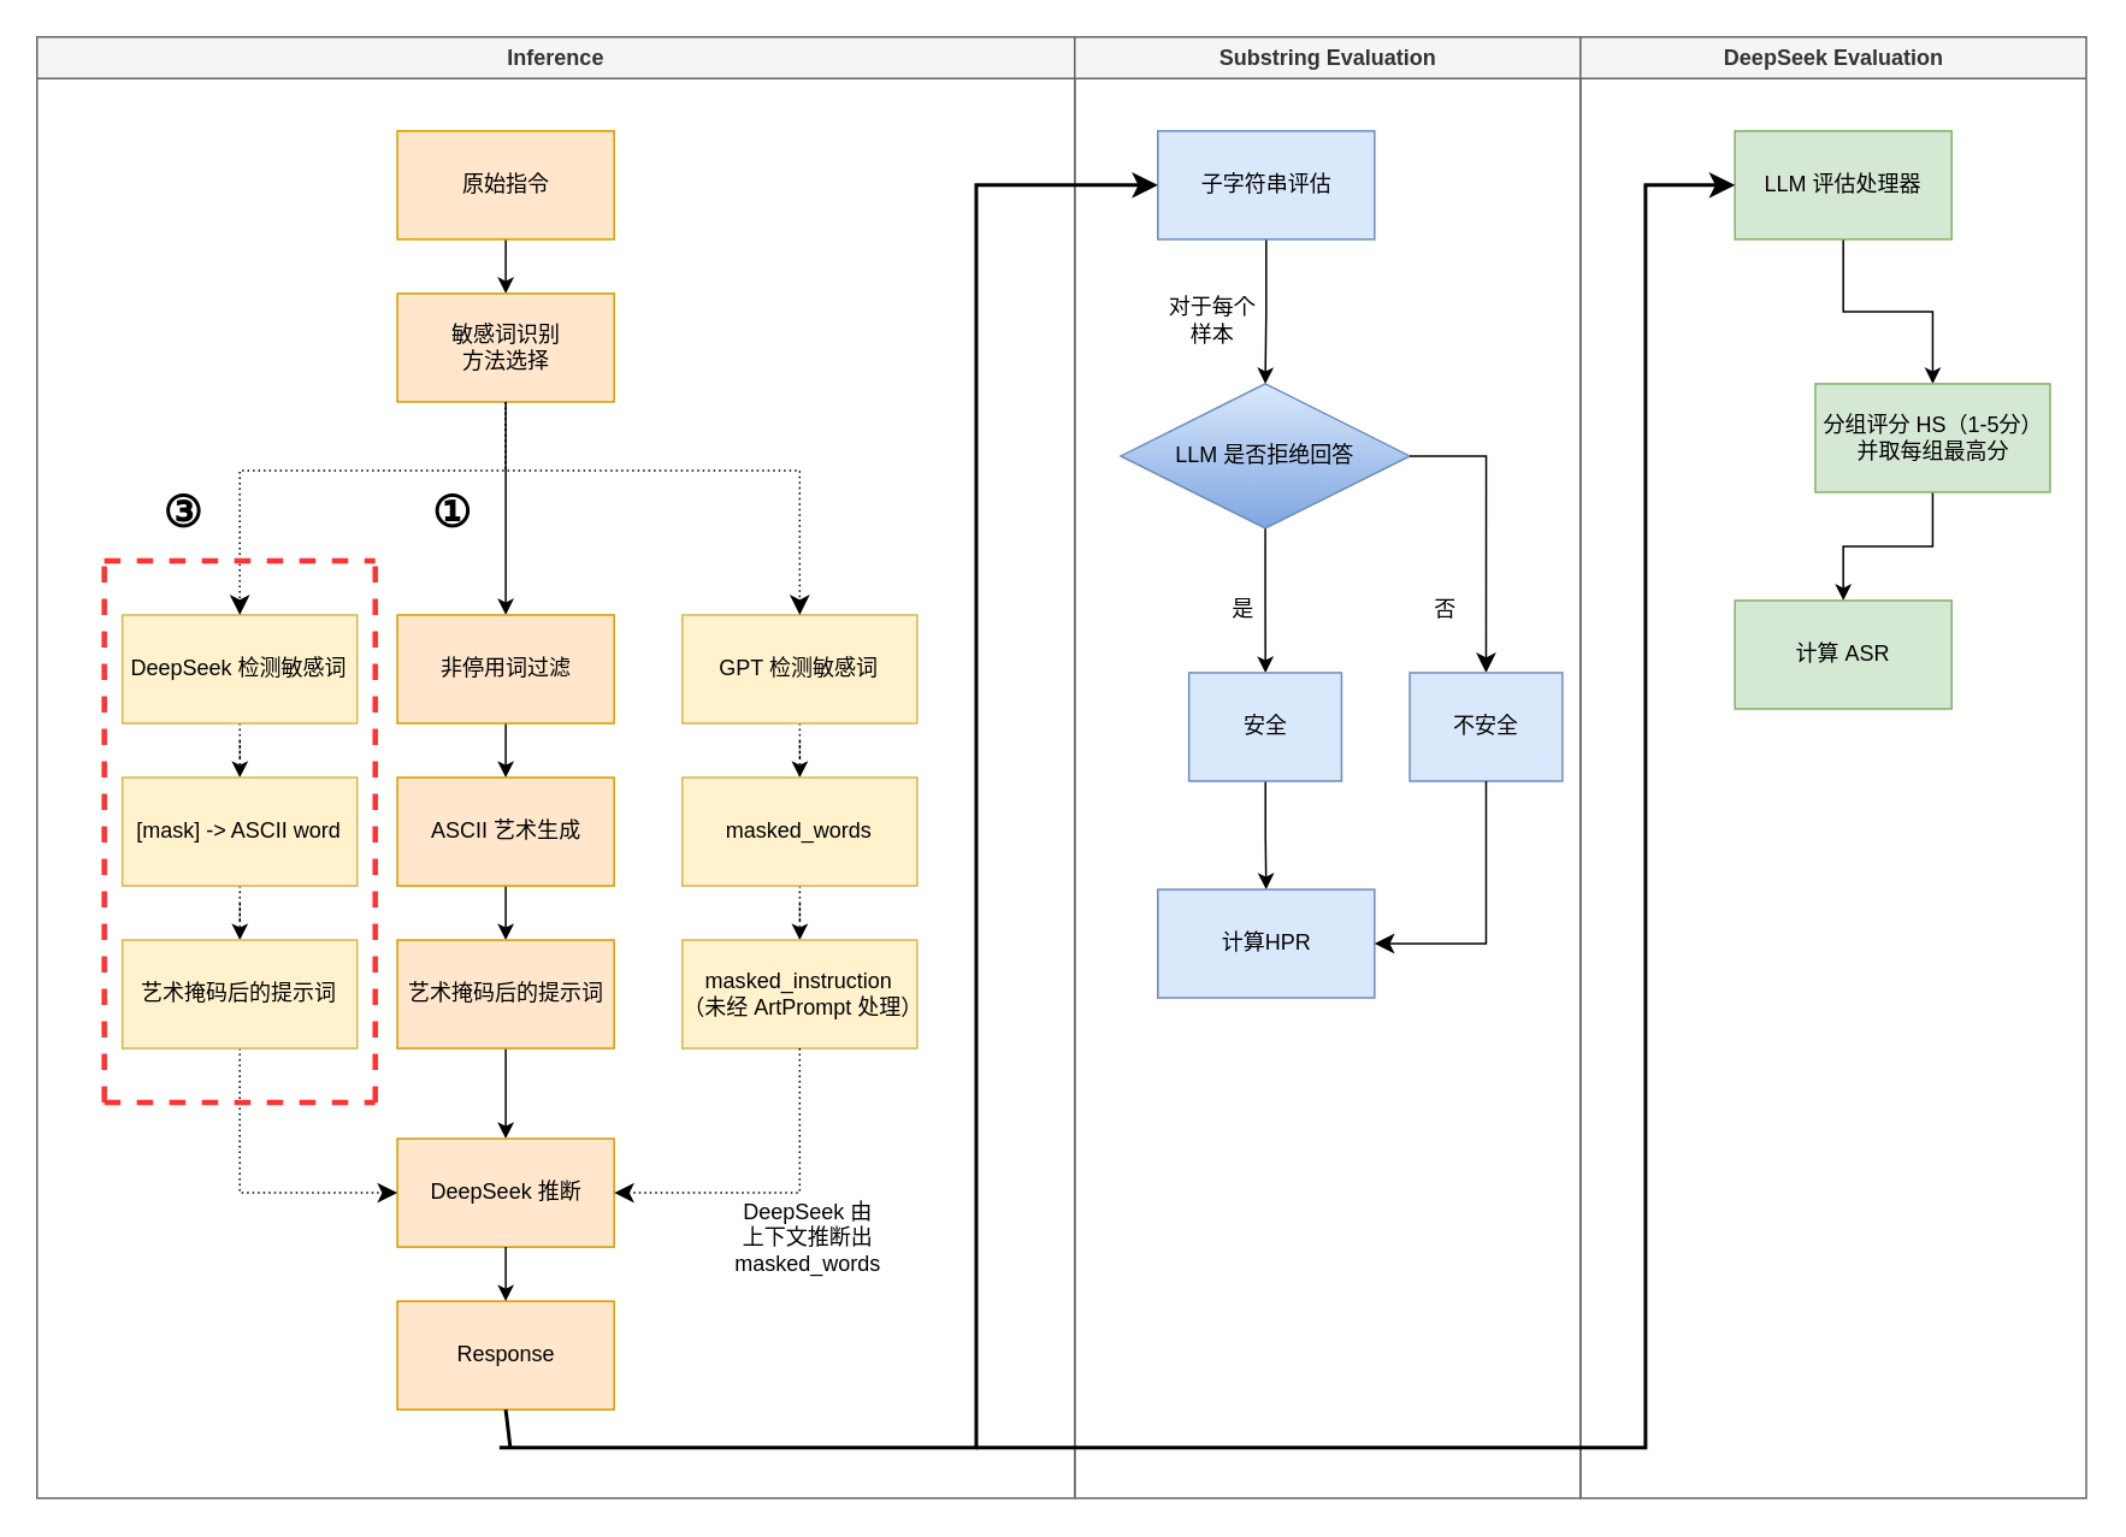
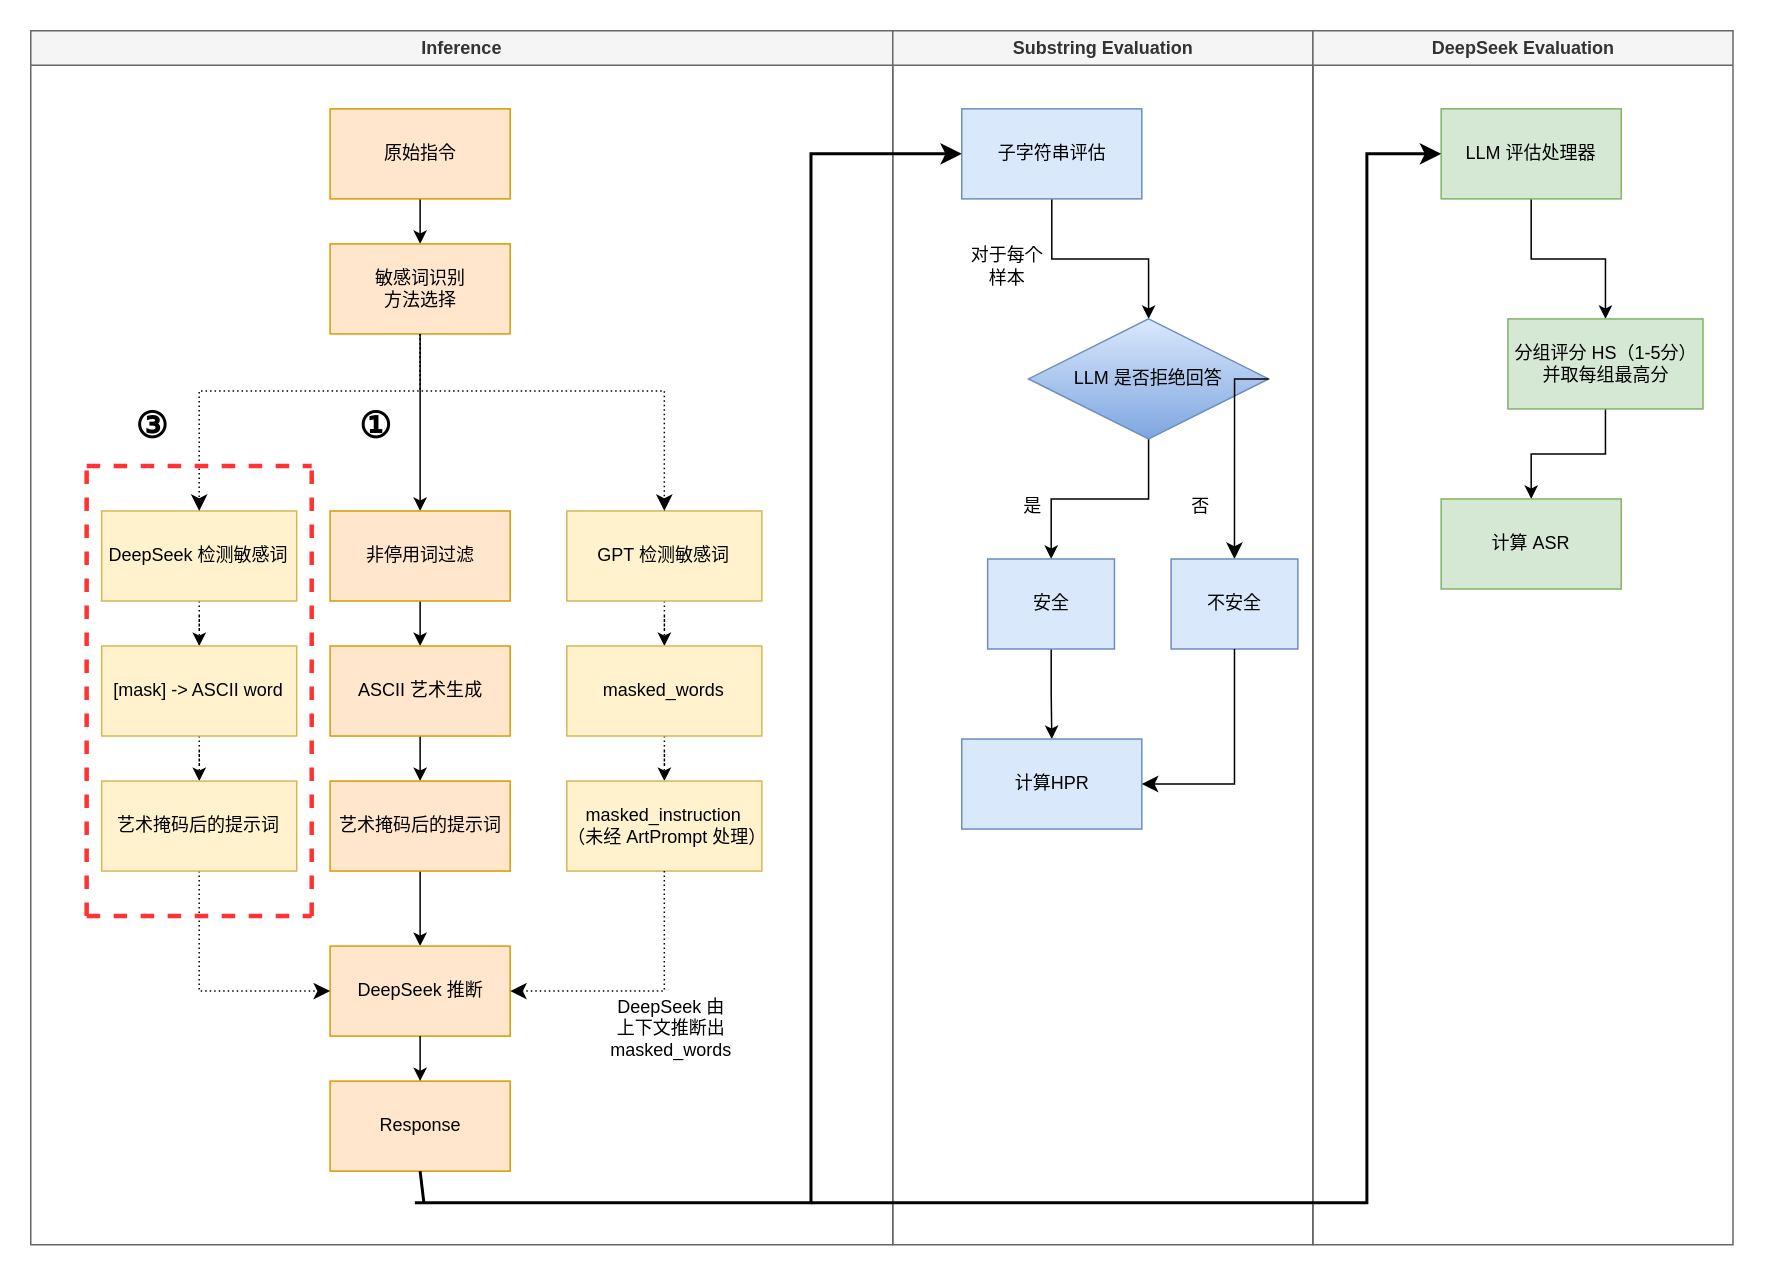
  <mxCell id="0" />
  <mxCell id="1" parent="0" />
  <mxCell id="2" value="Inference" style="swimlane;whiteSpace=wrap;fillColor=#f5f5f5;strokeColor=#666666;fontColor=#333333;swimlaneFillColor=none;" parent="1" vertex="1"><mxGeometry x="20" y="20" width="574.5" height="809" as="geometry" /></mxCell>
  <mxCell id="3" value="" style="edgeStyle=orthogonalEdgeStyle;rounded=0;orthogonalLoop=1;jettySize=auto;html=1;" edge="1" parent="2" source="4" target="6"><mxGeometry relative="1" as="geometry" /></mxCell>
  <mxCell id="4" value="原始指令" style="rounded=0;whiteSpace=wrap;html=1;fillColor=#ffe6cc;strokeColor=#d79b00;" vertex="1" parent="2"><mxGeometry x="199.5" y="52" width="120" height="60" as="geometry" /></mxCell>
  <mxCell id="5" value="" style="edgeStyle=orthogonalEdgeStyle;rounded=0;orthogonalLoop=1;jettySize=auto;html=1;exitX=0.5;exitY=1;exitDx=0;exitDy=0;" edge="1" parent="2" source="6" target="8"><mxGeometry relative="1" as="geometry"><mxPoint x="259.5" y="280" as="sourcePoint" /></mxGeometry></mxCell>
  <mxCell id="6" value="敏感词识别&lt;div&gt;方法选择&lt;/div&gt;" style="whiteSpace=wrap;html=1;rounded=0;fillColor=#ffe6cc;strokeColor=#d79b00;" vertex="1" parent="2"><mxGeometry x="199.5" y="142" width="120" height="60" as="geometry" /></mxCell>
  <mxCell id="7" value="" style="edgeStyle=orthogonalEdgeStyle;rounded=0;orthogonalLoop=1;jettySize=auto;html=1;" edge="1" parent="2" source="8" target="10"><mxGeometry relative="1" as="geometry" /></mxCell>
  <mxCell id="8" value="非停用词过滤" style="whiteSpace=wrap;html=1;rounded=0;fillColor=#ffe6cc;strokeColor=#d79b00;" vertex="1" parent="2"><mxGeometry x="199.5" y="320" width="120" height="60" as="geometry" /></mxCell>
  <mxCell id="9" value="" style="edgeStyle=orthogonalEdgeStyle;rounded=0;orthogonalLoop=1;jettySize=auto;html=1;" edge="1" parent="2" source="10" target="12"><mxGeometry relative="1" as="geometry" /></mxCell>
  <mxCell id="10" value="ASCII 艺术生成" style="whiteSpace=wrap;html=1;rounded=0;fillColor=#ffe6cc;strokeColor=#d79b00;" vertex="1" parent="2"><mxGeometry x="199.5" y="410" width="120" height="60" as="geometry" /></mxCell>
  <mxCell id="11" value="" style="edgeStyle=orthogonalEdgeStyle;rounded=0;orthogonalLoop=1;jettySize=auto;html=1;" edge="1" parent="2" source="12" target="13"><mxGeometry relative="1" as="geometry" /></mxCell>
  <mxCell id="12" value="艺术掩码后的提示词" style="whiteSpace=wrap;html=1;rounded=0;fillColor=#ffe6cc;strokeColor=#d79b00;" vertex="1" parent="2"><mxGeometry x="199.5" y="500" width="120" height="60" as="geometry" /></mxCell>
  <mxCell id="13" value="DeepSeek 推断" style="whiteSpace=wrap;html=1;rounded=0;fillColor=#ffe6cc;strokeColor=#d79b00;" vertex="1" parent="2"><mxGeometry x="199.5" y="610" width="120" height="60" as="geometry" /></mxCell>
  <mxCell id="14" value="Response" style="whiteSpace=wrap;html=1;rounded=0;fillColor=#ffe6cc;strokeColor=#d79b00;" vertex="1" parent="2"><mxGeometry x="199.5" y="700" width="120" height="60" as="geometry" /></mxCell>
  <mxCell id="15" value="" style="edgeStyle=orthogonalEdgeStyle;rounded=0;orthogonalLoop=1;jettySize=auto;html=1;" edge="1" parent="2" source="13" target="14"><mxGeometry relative="1" as="geometry" /></mxCell>
  <mxCell id="16" value="" style="edgeStyle=orthogonalEdgeStyle;rounded=0;orthogonalLoop=1;jettySize=auto;html=1;strokeColor=#000000;fillColor=#fff2cc;dashed=1;dashPattern=1 2;" edge="1" parent="2" source="17" target="20"><mxGeometry relative="1" as="geometry" /></mxCell>
  <mxCell id="17" value="DeepSeek 检测敏感词" style="rounded=0;whiteSpace=wrap;html=1;fillColor=#fff2cc;strokeColor=#d6b656;" vertex="1" parent="2"><mxGeometry x="47.25" y="320" width="130" height="60" as="geometry" /></mxCell>
  <mxCell id="18" value="" style="edgeStyle=elbowEdgeStyle;elbow=vertical;endArrow=classic;html=1;curved=0;rounded=0;endSize=8;startSize=8;dashed=1;dashPattern=1 2;exitX=0.5;exitY=1;exitDx=0;exitDy=0;" edge="1" parent="2" source="6" target="17"><mxGeometry width="50" height="50" relative="1" as="geometry"><mxPoint x="263" y="200" as="sourcePoint" /><mxPoint x="117.25" y="320" as="targetPoint" /><Array as="points"><mxPoint x="191" y="240" /></Array></mxGeometry></mxCell>
  <mxCell id="19" value="" style="edgeStyle=orthogonalEdgeStyle;rounded=0;orthogonalLoop=1;jettySize=auto;html=1;strokeColor=#000000;fillColor=#fff2cc;dashed=1;dashPattern=1 2;" edge="1" parent="2" source="20" target="29"><mxGeometry relative="1" as="geometry" /></mxCell>
  <mxCell id="20" value="[mask] -&amp;gt; ASCII word" style="whiteSpace=wrap;html=1;rounded=0;fillColor=#fff2cc;strokeColor=#d6b656;" vertex="1" parent="2"><mxGeometry x="47.25" y="410" width="130" height="60" as="geometry" /></mxCell>
  <mxCell id="21" value="" style="edgeStyle=elbowEdgeStyle;elbow=vertical;endArrow=classic;html=1;curved=0;rounded=0;endSize=8;startSize=8;entryX=0;entryY=0.5;entryDx=0;entryDy=0;exitX=0.5;exitY=1;exitDx=0;exitDy=0;dashed=1;dashPattern=1 2;" edge="1" parent="2" source="29" target="13"><mxGeometry width="50" height="50" relative="1" as="geometry"><mxPoint x="117.25" y="570" as="sourcePoint" /><mxPoint x="547.25" y="510" as="targetPoint" /><Array as="points"><mxPoint x="157.25" y="640" /></Array></mxGeometry></mxCell>
  <mxCell id="22" value="" style="edgeStyle=orthogonalEdgeStyle;rounded=0;orthogonalLoop=1;jettySize=auto;html=1;dashed=1;dashPattern=1 2;" edge="1" parent="2" source="23" target="26"><mxGeometry relative="1" as="geometry" /></mxCell>
  <mxCell id="23" value="GPT 检测敏感词" style="rounded=0;whiteSpace=wrap;html=1;fillColor=#fff2cc;strokeColor=#d6b656;" vertex="1" parent="2"><mxGeometry x="357.25" y="320" width="130" height="60" as="geometry" /></mxCell>
  <mxCell id="24" value="" style="edgeStyle=elbowEdgeStyle;elbow=vertical;endArrow=classic;html=1;curved=0;rounded=0;endSize=8;startSize=8;exitX=0.5;exitY=1;exitDx=0;exitDy=0;dashed=1;dashPattern=1 2;" edge="1" parent="2" source="6" target="23"><mxGeometry width="50" height="50" relative="1" as="geometry"><mxPoint x="259.5" y="280" as="sourcePoint" /><mxPoint x="417.25" y="320" as="targetPoint" /><Array as="points"><mxPoint x="342" y="240" /></Array></mxGeometry></mxCell>
  <mxCell id="25" value="" style="edgeStyle=orthogonalEdgeStyle;rounded=0;orthogonalLoop=1;jettySize=auto;html=1;dashed=1;dashPattern=1 2;" edge="1" parent="2" source="26" target="27"><mxGeometry relative="1" as="geometry" /></mxCell>
  <mxCell id="26" value="masked_words" style="whiteSpace=wrap;html=1;rounded=0;fillColor=#fff2cc;strokeColor=#d6b656;" vertex="1" parent="2"><mxGeometry x="357.25" y="410" width="130" height="60" as="geometry" /></mxCell>
  <mxCell id="27" value="masked_instruction&lt;br&gt;（未经 ArtPrompt 处理）" style="whiteSpace=wrap;html=1;rounded=0;fillColor=#fff2cc;strokeColor=#d6b656;" vertex="1" parent="2"><mxGeometry x="357.25" y="500" width="130" height="60" as="geometry" /></mxCell>
  <mxCell id="28" value="" style="edgeStyle=elbowEdgeStyle;elbow=vertical;endArrow=classic;html=1;curved=0;rounded=0;endSize=8;startSize=8;exitX=0.5;exitY=1;exitDx=0;exitDy=0;entryX=1;entryY=0.5;entryDx=0;entryDy=0;dashed=1;dashPattern=1 2;" edge="1" parent="2" source="27" target="13"><mxGeometry width="50" height="50" relative="1" as="geometry"><mxPoint x="407.25" y="650" as="sourcePoint" /><mxPoint x="367.25" y="660" as="targetPoint" /><Array as="points"><mxPoint x="367.25" y="640" /></Array></mxGeometry></mxCell>
  <mxCell id="29" value="艺术掩码后的提示词" style="whiteSpace=wrap;html=1;rounded=0;fillColor=#fff2cc;strokeColor=#d6b656;" vertex="1" parent="2"><mxGeometry x="47.25" y="500" width="130" height="60" as="geometry" /></mxCell>
  <mxCell id="30" value="" style="endArrow=none;html=1;rounded=0;exitX=0.5;exitY=1;exitDx=0;exitDy=0;strokeWidth=2;" edge="1" parent="2" source="14"><mxGeometry width="50" height="50" relative="1" as="geometry"><mxPoint x="540" y="592" as="sourcePoint" /><mxPoint x="262" y="781" as="targetPoint" /></mxGeometry></mxCell>
  <mxCell id="31" value="" style="endArrow=none;html=1;rounded=0;fillColor=#f8cecc;strokeColor=#FF3333;strokeWidth=3;dashed=1;" edge="1" parent="2"><mxGeometry width="50" height="50" relative="1" as="geometry"><mxPoint x="37.25" y="590" as="sourcePoint" /><mxPoint x="187.25" y="590" as="targetPoint" /></mxGeometry></mxCell>
  <mxCell id="32" value="DeepSeek 由上下文推断出 masked_words" style="text;html=1;align=center;verticalAlign=middle;whiteSpace=wrap;rounded=0;" vertex="1" parent="2"><mxGeometry x="397.25" y="650" width="60" height="30" as="geometry" /></mxCell>
  <mxCell id="33" value="" style="endArrow=none;html=1;rounded=0;strokeColor=#FF3333;strokeWidth=3;shadow=0;dashed=1;" edge="1" parent="2"><mxGeometry width="50" height="50" relative="1" as="geometry"><mxPoint x="37.25" y="290" as="sourcePoint" /><mxPoint x="187.25" y="290" as="targetPoint" /></mxGeometry></mxCell>
  <mxCell id="34" value="" style="endArrow=none;html=1;strokeWidth=3;rounded=0;strokeColor=#FF3333;dashed=1;" edge="1" parent="2"><mxGeometry width="50" height="50" relative="1" as="geometry"><mxPoint x="187.25" y="590" as="sourcePoint" /><mxPoint x="187.25" y="290" as="targetPoint" /></mxGeometry></mxCell>
  <mxCell id="35" value="" style="endArrow=none;html=1;strokeWidth=3;rounded=0;strokeColor=#FF3333;dashed=1;" edge="1" parent="2"><mxGeometry width="50" height="50" relative="1" as="geometry"><mxPoint x="37.25" y="590" as="sourcePoint" /><mxPoint x="37.25" y="290" as="targetPoint" /></mxGeometry></mxCell>
  <mxCell id="36" value="&lt;font style=&quot;font-size: 24px;&quot;&gt;&lt;b&gt;①&lt;/b&gt;&lt;/font&gt;" style="text;html=1;align=center;verticalAlign=middle;whiteSpace=wrap;rounded=0;" vertex="1" parent="2"><mxGeometry x="199.5" y="249" width="60" height="30" as="geometry" /></mxCell>
  <mxCell id="37" value="&lt;font style=&quot;font-size: 24px;&quot;&gt;&lt;b&gt;③&lt;/b&gt;&lt;/font&gt;" style="text;html=1;align=center;verticalAlign=middle;whiteSpace=wrap;rounded=0;" vertex="1" parent="2"><mxGeometry x="51" y="249" width="60" height="30" as="geometry" /></mxCell>
  <mxCell id="38" value="Substring Evaluation" style="swimlane;whiteSpace=wrap;fillColor=#f5f5f5;fontColor=#333333;strokeColor=#666666;" parent="1" vertex="1"><mxGeometry x="594.5" y="20" width="280" height="809" as="geometry"><mxRectangle x="444.5" y="128" width="90" height="30" as="alternateBounds" /></mxGeometry></mxCell>
  <mxCell id="39" value="" style="edgeStyle=orthogonalEdgeStyle;rounded=0;orthogonalLoop=1;jettySize=auto;html=1;" edge="1" parent="38" source="40" target="42"><mxGeometry relative="1" as="geometry" /></mxCell>
  <mxCell id="40" value="子字符串评估" style="rounded=0;whiteSpace=wrap;html=1;fillColor=#dae8fc;strokeColor=#6c8ebf;" vertex="1" parent="38"><mxGeometry x="46" y="52" width="120" height="60" as="geometry" /></mxCell>
  <mxCell id="41" value="" style="edgeStyle=orthogonalEdgeStyle;rounded=0;orthogonalLoop=1;jettySize=auto;html=1;" edge="1" parent="38" source="42" target="45"><mxGeometry relative="1" as="geometry" /></mxCell>
- <mxCell id="42" value="LLM 是否拒绝回答" style="rhombus;whiteSpace=wrap;html=1;rounded=0;fillColor=#dae8fc;gradientColor=#7ea6e0;strokeColor=#6c8ebf;" vertex="1" parent="38"><mxGeometry x="25.5" y="192" width="160" height="80" as="geometry" /></mxCell>
+ <mxCell id="42" value="LLM 是否拒绝回答" style="rhombus;whiteSpace=wrap;html=1;rounded=0;fillColor=#dae8fc;gradientColor=#7ea6e0;strokeColor=#6c8ebf;" vertex="1" parent="38"><mxGeometry x="90.5" y="192" width="160" height="80" as="geometry" /></mxCell>
  <mxCell id="43" value="对于每个样本" style="text;html=1;align=center;verticalAlign=middle;whiteSpace=wrap;rounded=0;" vertex="1" parent="38"><mxGeometry x="46" y="142" width="60" height="30" as="geometry" /></mxCell>
  <mxCell id="44" value="" style="edgeStyle=orthogonalEdgeStyle;rounded=0;orthogonalLoop=1;jettySize=auto;html=1;" edge="1" parent="38" source="45" target="49"><mxGeometry relative="1" as="geometry" /></mxCell>
  <mxCell id="45" value="安全" style="whiteSpace=wrap;html=1;rounded=0;fillColor=#dae8fc;strokeColor=#6c8ebf;" vertex="1" parent="38"><mxGeometry x="63.25" y="352" width="84.5" height="60" as="geometry" /></mxCell>
  <mxCell id="46" value="是" style="text;html=1;align=center;verticalAlign=middle;whiteSpace=wrap;rounded=0;" vertex="1" parent="38"><mxGeometry x="63.25" y="302" width="60" height="30" as="geometry" /></mxCell>
  <mxCell id="47" value="" style="edgeStyle=segmentEdgeStyle;endArrow=classic;html=1;curved=0;rounded=0;endSize=8;startSize=8;exitX=1;exitY=0.5;exitDx=0;exitDy=0;entryX=0.5;entryY=0;entryDx=0;entryDy=0;" edge="1" parent="38" source="42" target="48"><mxGeometry width="50" height="50" relative="1" as="geometry"><mxPoint x="21" y="202" as="sourcePoint" /><mxPoint x="221" y="342" as="targetPoint" /></mxGeometry></mxCell>
  <mxCell id="48" value="不安全" style="whiteSpace=wrap;html=1;rounded=0;fillColor=#dae8fc;strokeColor=#6c8ebf;" vertex="1" parent="38"><mxGeometry x="185.5" y="352" width="84.5" height="60" as="geometry" /></mxCell>
  <mxCell id="49" value="计算HPR" style="whiteSpace=wrap;html=1;rounded=0;fillColor=#dae8fc;strokeColor=#6c8ebf;" vertex="1" parent="38"><mxGeometry x="46" y="472" width="120" height="60" as="geometry" /></mxCell>
  <mxCell id="50" value="" style="edgeStyle=elbowEdgeStyle;elbow=vertical;endArrow=classic;html=1;curved=0;rounded=0;endSize=8;startSize=8;exitX=0.5;exitY=1;exitDx=0;exitDy=0;entryX=1;entryY=0.5;entryDx=0;entryDy=0;" edge="1" parent="38" source="48" target="49"><mxGeometry width="50" height="50" relative="1" as="geometry"><mxPoint x="55.5" y="322" as="sourcePoint" /><mxPoint x="227.5" y="522" as="targetPoint" /><Array as="points"><mxPoint x="206" y="502" /></Array></mxGeometry></mxCell>
  <mxCell id="51" value="否" style="text;html=1;align=center;verticalAlign=middle;whiteSpace=wrap;rounded=0;" vertex="1" parent="38"><mxGeometry x="175.5" y="302" width="60" height="30" as="geometry" /></mxCell>
  <mxCell id="52" value="DeepSeek Evaluation" style="swimlane;whiteSpace=wrap;fillColor=#f5f5f5;fontColor=#333333;strokeColor=#666666;" parent="1" vertex="1"><mxGeometry x="874.5" y="20" width="280" height="809" as="geometry"><mxRectangle x="724.5" y="128" width="90" height="30" as="alternateBounds" /></mxGeometry></mxCell>
  <mxCell id="53" value="" style="edgeStyle=orthogonalEdgeStyle;rounded=0;orthogonalLoop=1;jettySize=auto;html=1;" edge="1" parent="52" source="54" target="56"><mxGeometry relative="1" as="geometry" /></mxCell>
  <mxCell id="54" value="LLM 评估处理器" style="rounded=0;whiteSpace=wrap;html=1;fillColor=#d5e8d4;strokeColor=#82b366;" vertex="1" parent="52"><mxGeometry x="85.5" y="52" width="120" height="60" as="geometry" /></mxCell>
  <mxCell id="55" value="" style="edgeStyle=orthogonalEdgeStyle;rounded=0;orthogonalLoop=1;jettySize=auto;html=1;" edge="1" parent="52" source="56" target="57"><mxGeometry relative="1" as="geometry" /></mxCell>
  <mxCell id="56" value="分组评分 HS（1-5分）&lt;div&gt;并&lt;span style=&quot;background-color: transparent; color: light-dark(rgb(0, 0, 0), rgb(255, 255, 255));&quot;&gt;取每组最高分&lt;/span&gt;&lt;/div&gt;" style="whiteSpace=wrap;html=1;rounded=0;fillColor=#d5e8d4;strokeColor=#82b366;" vertex="1" parent="52"><mxGeometry x="130" y="192" width="130" height="60" as="geometry" /></mxCell>
  <mxCell id="57" value="计算 ASR" style="whiteSpace=wrap;html=1;rounded=0;fillColor=#d5e8d4;strokeColor=#82b366;" vertex="1" parent="52"><mxGeometry x="85.5" y="312" width="120" height="60" as="geometry" /></mxCell>
  <mxCell id="58" value="" style="edgeStyle=elbowEdgeStyle;elbow=horizontal;endArrow=classic;html=1;curved=0;rounded=0;endSize=8;startSize=8;entryX=0;entryY=0.5;entryDx=0;entryDy=0;strokeWidth=2;" edge="1" parent="1" target="54"><mxGeometry width="50" height="50" relative="1" as="geometry"><mxPoint x="540" y="801" as="sourcePoint" /><mxPoint x="940" y="102" as="targetPoint" /><Array as="points"><mxPoint x="910.5" y="392" /></Array></mxGeometry></mxCell>
  <mxCell id="59" value="" style="edgeStyle=elbowEdgeStyle;elbow=horizontal;endArrow=classic;html=1;curved=0;rounded=0;endSize=8;startSize=8;entryX=0;entryY=0.5;entryDx=0;entryDy=0;strokeWidth=2;" edge="1" parent="1" target="40"><mxGeometry width="50" height="50" relative="1" as="geometry"><mxPoint x="276" y="801" as="sourcePoint" /><mxPoint x="530" y="452" as="targetPoint" /><Array as="points"><mxPoint x="540" y="392" /></Array></mxGeometry></mxCell>
